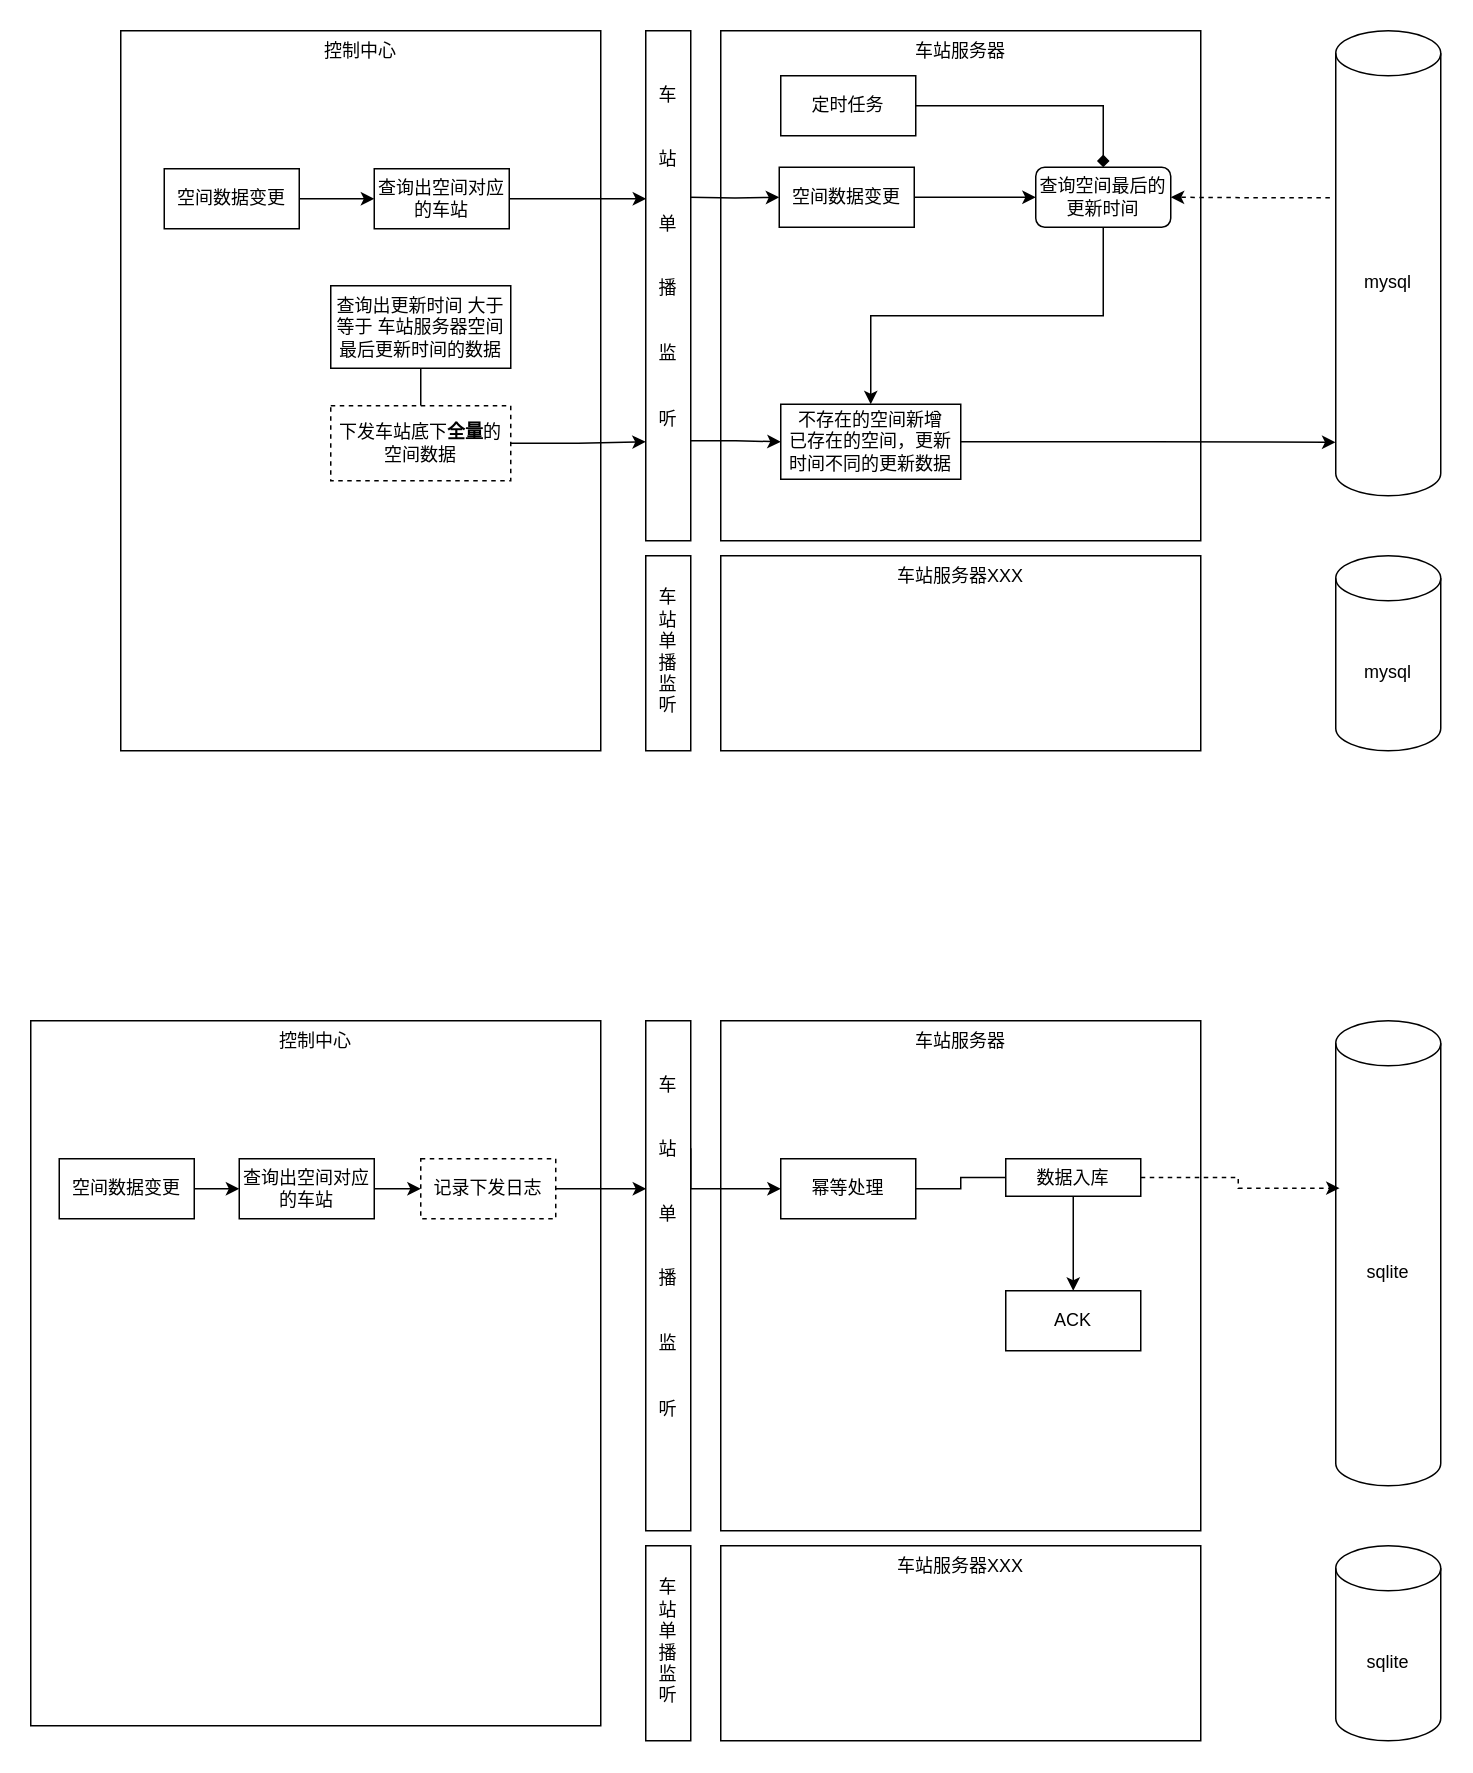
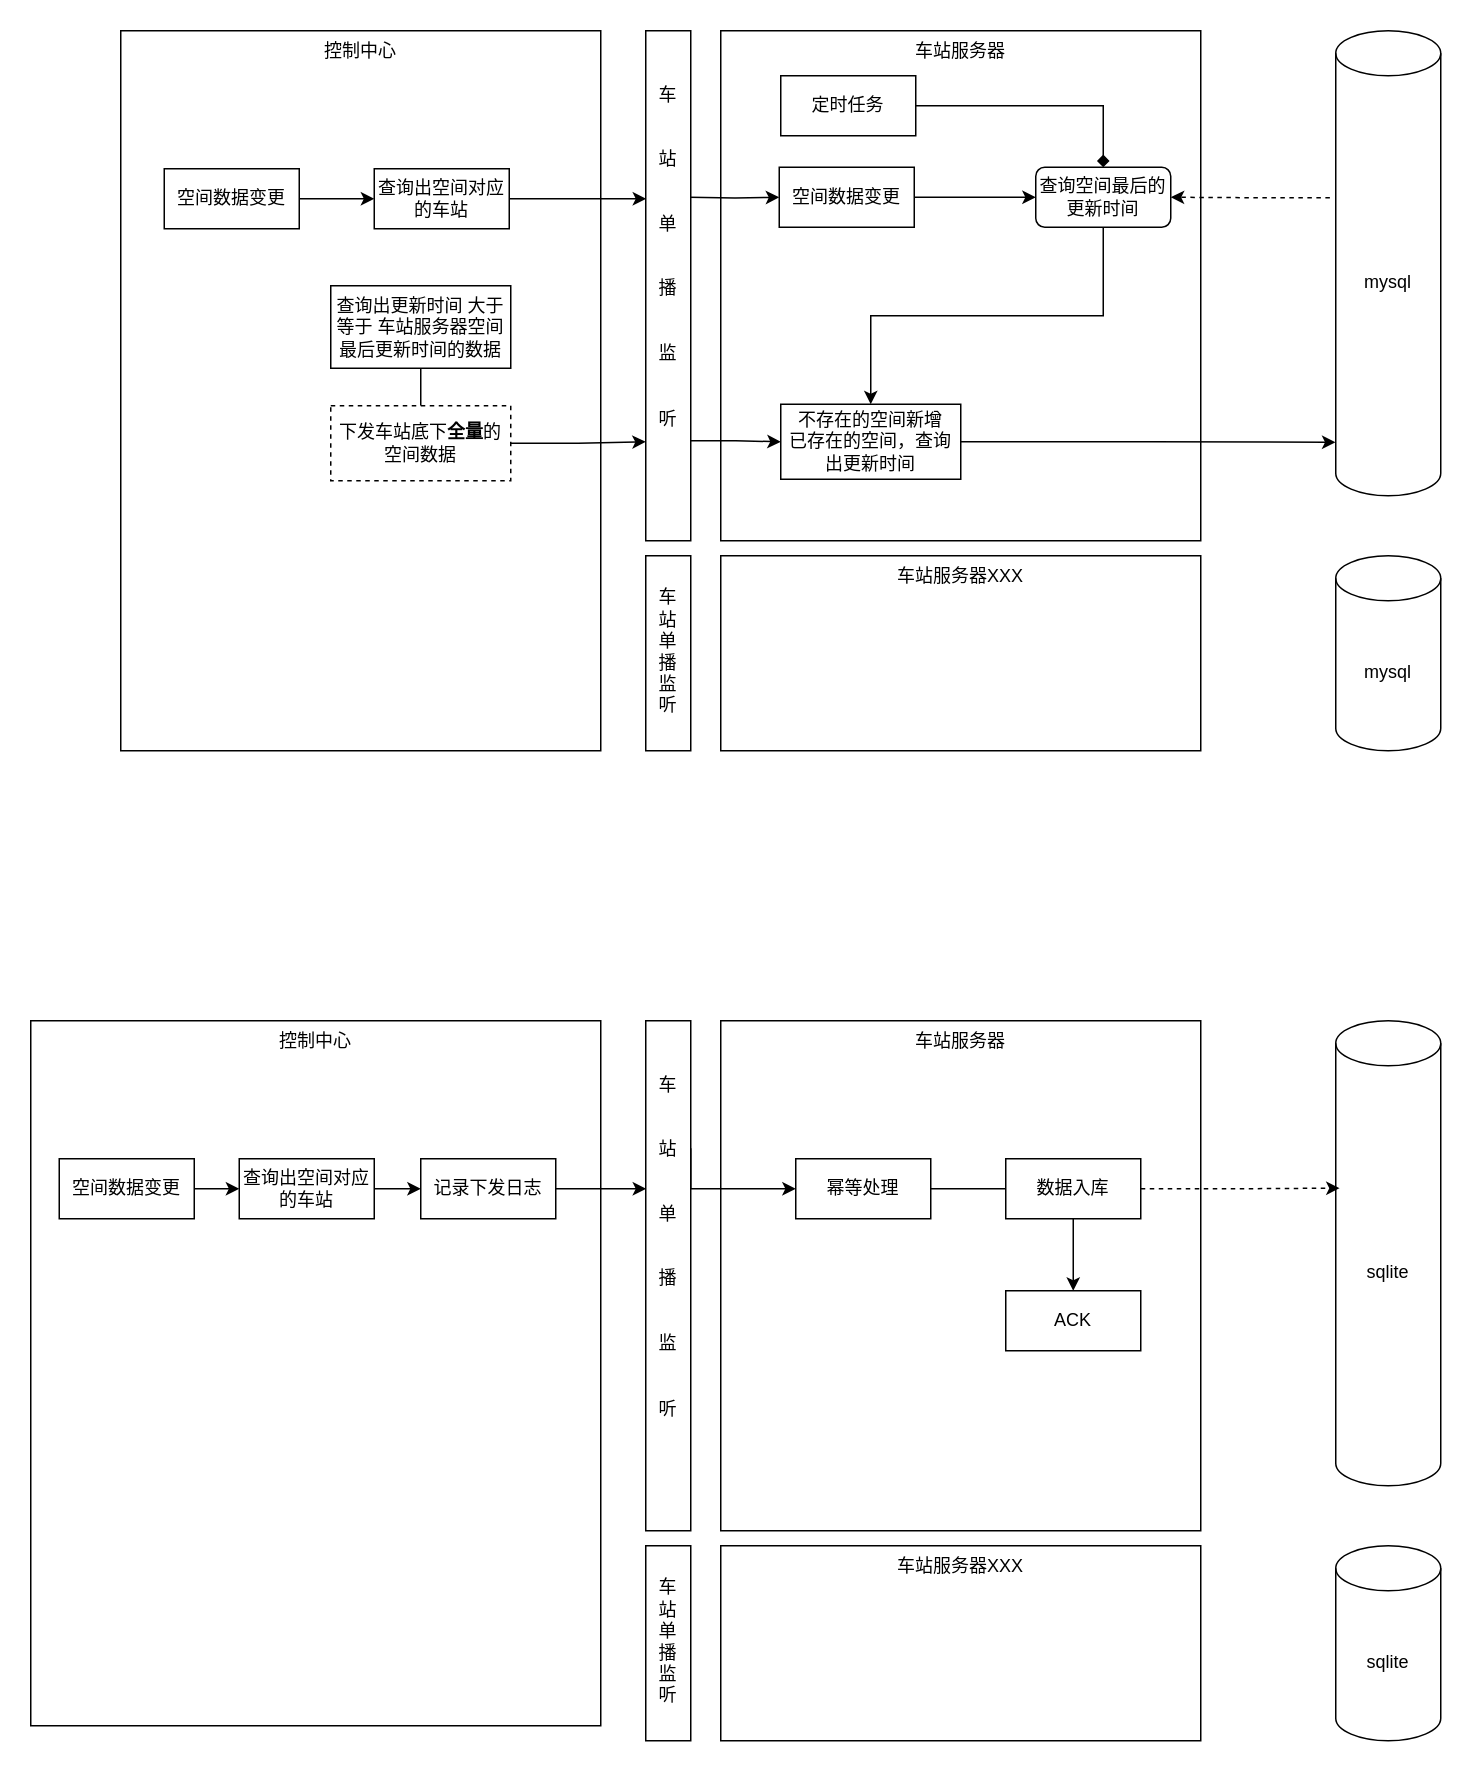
  <mxCell id="0" />
  <mxCell id="1" parent="0" />
  <mxCell id="2" value="车站服务器" style="rounded=0;whiteSpace=wrap;html=1;align=center;verticalAlign=top;" vertex="1" parent="1"><mxGeometry x="480" y="20" width="320" height="340" as="geometry" /></mxCell>
  <mxCell id="3" value="控制中心" style="rounded=0;whiteSpace=wrap;html=1;align=center;verticalAlign=top;" parent="1" vertex="1"><mxGeometry x="80" y="20" width="320" height="480" as="geometry" /></mxCell>
  <mxCell id="4" style="edgeStyle=orthogonalEdgeStyle;rounded=0;orthogonalLoop=1;jettySize=auto;html=1;entryX=0;entryY=0.5;entryDx=0;entryDy=0;exitX=1;exitY=0.294;exitDx=0;exitDy=0;exitPerimeter=0;" edge="1" parent="1" target="10"><mxGeometry relative="1" as="geometry"><mxPoint x="459" y="130.96" as="sourcePoint" /></mxGeometry></mxCell>
  <mxCell id="5" style="edgeStyle=orthogonalEdgeStyle;rounded=0;orthogonalLoop=1;jettySize=auto;html=1;entryX=0;entryY=0.5;entryDx=0;entryDy=0;exitX=0.956;exitY=0.804;exitDx=0;exitDy=0;exitPerimeter=0;" edge="1" parent="1" source="6" target="24"><mxGeometry relative="1" as="geometry"><mxPoint x="462" y="295" as="sourcePoint" /></mxGeometry></mxCell>
  <mxCell id="6" value="&lt;br&gt;&lt;br&gt;车&lt;br&gt;&lt;br&gt;&lt;br&gt;站&lt;br&gt;&lt;br&gt;&lt;br&gt;单&lt;br&gt;&lt;br&gt;&lt;br&gt;播&lt;br&gt;&lt;br&gt;&lt;br&gt;监&lt;br&gt;&lt;br&gt;&lt;br&gt;听" style="rounded=0;whiteSpace=wrap;html=1;align=center;verticalAlign=top;" vertex="1" parent="1"><mxGeometry x="430" y="20" width="30" height="340" as="geometry" /></mxCell>
  <mxCell id="7" style="edgeStyle=orthogonalEdgeStyle;rounded=0;orthogonalLoop=1;jettySize=auto;html=1;exitX=1;exitY=0.5;exitDx=0;exitDy=0;entryX=0;entryY=0.5;entryDx=0;entryDy=0;" edge="1" parent="1" source="8" target="14"><mxGeometry relative="1" as="geometry" /></mxCell>
  <mxCell id="8" value="空间数据变更" style="rounded=0;whiteSpace=wrap;html=1;" vertex="1" parent="1"><mxGeometry x="109" y="112" width="90" height="40" as="geometry" /></mxCell>
  <mxCell id="9" style="edgeStyle=orthogonalEdgeStyle;rounded=0;orthogonalLoop=1;jettySize=auto;html=1;exitX=1;exitY=0.5;exitDx=0;exitDy=0;entryX=0;entryY=0.5;entryDx=0;entryDy=0;" edge="1" parent="1" source="10" target="18"><mxGeometry relative="1" as="geometry" /></mxCell>
  <mxCell id="10" value="空间数据变更" style="rounded=0;whiteSpace=wrap;html=1;" vertex="1" parent="1"><mxGeometry x="519" y="111" width="90" height="40" as="geometry" /></mxCell>
  <mxCell id="11" style="edgeStyle=orthogonalEdgeStyle;rounded=0;orthogonalLoop=1;jettySize=auto;html=1;exitX=-0.056;exitY=0.359;exitDx=0;exitDy=0;exitPerimeter=0;entryX=1;entryY=0.5;entryDx=0;entryDy=0;dashed=1;" edge="1" parent="1" source="12" target="18"><mxGeometry relative="1" as="geometry" /></mxCell>
  <mxCell id="12" value="mysql" style="shape=cylinder3;whiteSpace=wrap;html=1;boundedLbl=1;backgroundOutline=1;size=15;" vertex="1" parent="1"><mxGeometry x="890" y="20" width="70" height="310" as="geometry" /></mxCell>
  <mxCell id="13" style="edgeStyle=orthogonalEdgeStyle;rounded=0;orthogonalLoop=1;jettySize=auto;html=1;exitX=1;exitY=0.5;exitDx=0;exitDy=0;entryX=0.042;entryY=0.297;entryDx=0;entryDy=0;entryPerimeter=0;" edge="1" parent="1" source="14"><mxGeometry relative="1" as="geometry"><mxPoint x="430.26" y="131.98" as="targetPoint" /></mxGeometry></mxCell>
  <mxCell id="14" value="查询出空间对应的车站" style="rounded=0;whiteSpace=wrap;html=1;" vertex="1" parent="1"><mxGeometry x="249" y="112" width="90" height="40" as="geometry" /></mxCell>
  <mxCell id="15" style="edgeStyle=orthogonalEdgeStyle;rounded=0;orthogonalLoop=1;jettySize=auto;html=1;exitX=1;exitY=0.5;exitDx=0;exitDy=0;entryX=0.5;entryY=0;entryDx=0;entryDy=0;endArrow=diamond;" edge="1" parent="1" source="16" target="18"><mxGeometry relative="1" as="geometry" /></mxCell>
  <mxCell id="16" value="定时任务" style="rounded=0;whiteSpace=wrap;html=1;" vertex="1" parent="1"><mxGeometry x="520" y="50" width="90" height="40" as="geometry" /></mxCell>
  <mxCell id="17" style="edgeStyle=orthogonalEdgeStyle;rounded=0;orthogonalLoop=1;jettySize=auto;html=1;exitX=0.5;exitY=1;exitDx=0;exitDy=0;" edge="1" parent="1" source="18" target="24"><mxGeometry relative="1" as="geometry"><mxPoint x="350" y="240" as="targetPoint" /></mxGeometry></mxCell>
  <mxCell id="18" value="查询空间最后的更新时间" style="whiteSpace=wrap;html=1;rounded=1;" vertex="1" parent="1"><mxGeometry x="690" y="111" width="90" height="40" as="geometry" /></mxCell>
  <mxCell id="19" style="edgeStyle=orthogonalEdgeStyle;rounded=0;orthogonalLoop=1;jettySize=auto;html=1;exitX=0.5;exitY=1;exitDx=0;exitDy=0;endArrow=none;" edge="1" parent="1" source="20" target="22"><mxGeometry relative="1" as="geometry" /></mxCell>
  <mxCell id="20" value="查询出更新时间 大于等于 车站服务器空间最后更新时间的数据" style="rounded=0;whiteSpace=wrap;html=1;" vertex="1" parent="1"><mxGeometry x="220" y="190" width="120" height="55" as="geometry" /></mxCell>
  <mxCell id="21" style="edgeStyle=orthogonalEdgeStyle;rounded=0;orthogonalLoop=1;jettySize=auto;html=1;exitX=1;exitY=0.5;exitDx=0;exitDy=0;" edge="1" parent="1" source="22"><mxGeometry relative="1" as="geometry"><mxPoint x="430" y="294" as="targetPoint" /></mxGeometry></mxCell>
  <mxCell id="22" value="下发车站底下&lt;b&gt;全量&lt;/b&gt;的空间数据" style="rounded=0;whiteSpace=wrap;html=1;dashed=1;" vertex="1" parent="1"><mxGeometry x="220" y="270" width="120" height="50" as="geometry" /></mxCell>
  <mxCell id="23" style="edgeStyle=orthogonalEdgeStyle;rounded=0;orthogonalLoop=1;jettySize=auto;html=1;exitX=1;exitY=0.5;exitDx=0;exitDy=0;entryX=-0.003;entryY=0.885;entryDx=0;entryDy=0;entryPerimeter=0;" edge="1" parent="1" source="24" target="12"><mxGeometry relative="1" as="geometry" /></mxCell>
- <mxCell id="24" value="不存在的空间新增&lt;br&gt;已存在的空间，更新时间不同的更新数据" style="rounded=0;whiteSpace=wrap;html=1;" vertex="1" parent="1"><mxGeometry x="520" y="269" width="120" height="50" as="geometry" /></mxCell>
+ <mxCell id="24" value="不存在的空间新增&lt;br&gt;已存在的空间，查询出更新时间" style="rounded=0;whiteSpace=wrap;html=1;" vertex="1" parent="1"><mxGeometry x="520" y="269" width="120" height="50" as="geometry" /></mxCell>
  <mxCell id="25" value="车站服务器XXX" style="rounded=0;whiteSpace=wrap;html=1;align=center;verticalAlign=top;" vertex="1" parent="1"><mxGeometry x="480" y="370" width="320" height="130" as="geometry" /></mxCell>
  <mxCell id="26" value="&lt;br&gt;车&lt;br&gt;站&lt;br&gt;单&lt;br&gt;播&lt;br&gt;监&lt;br&gt;听" style="rounded=0;whiteSpace=wrap;html=1;align=center;verticalAlign=top;" vertex="1" parent="1"><mxGeometry x="430" y="370" width="30" height="130" as="geometry" /></mxCell>
  <mxCell id="27" value="mysql" style="shape=cylinder3;whiteSpace=wrap;html=1;boundedLbl=1;backgroundOutline=1;size=15;" vertex="1" parent="1"><mxGeometry x="890" y="370" width="70" height="130" as="geometry" /></mxCell>
  <mxCell id="28" value="车站服务器" style="rounded=0;whiteSpace=wrap;html=1;align=center;verticalAlign=top;" vertex="1" parent="1"><mxGeometry x="480" y="680" width="320" height="340" as="geometry" /></mxCell>
  <mxCell id="29" value="控制中心" style="rounded=0;whiteSpace=wrap;html=1;align=center;verticalAlign=top;" vertex="1" parent="1"><mxGeometry x="20" y="680" width="380" height="470" as="geometry" /></mxCell>
  <mxCell id="30" style="edgeStyle=orthogonalEdgeStyle;rounded=0;orthogonalLoop=1;jettySize=auto;html=1;exitX=1;exitY=0.25;exitDx=0;exitDy=0;entryX=0;entryY=0.5;entryDx=0;entryDy=0;" edge="1" parent="1" source="31" target="42"><mxGeometry relative="1" as="geometry"><Array as="points"><mxPoint x="460" y="792" /></Array></mxGeometry></mxCell>
  <mxCell id="31" value="&lt;br&gt;&lt;br&gt;车&lt;br&gt;&lt;br&gt;&lt;br&gt;站&lt;br&gt;&lt;br&gt;&lt;br&gt;单&lt;br&gt;&lt;br&gt;&lt;br&gt;播&lt;br&gt;&lt;br&gt;&lt;br&gt;监&lt;br&gt;&lt;br&gt;&lt;br&gt;听" style="rounded=0;whiteSpace=wrap;html=1;align=center;verticalAlign=top;" vertex="1" parent="1"><mxGeometry x="430" y="680" width="30" height="340" as="geometry" /></mxCell>
  <mxCell id="32" style="edgeStyle=orthogonalEdgeStyle;rounded=0;orthogonalLoop=1;jettySize=auto;html=1;exitX=1;exitY=0.5;exitDx=0;exitDy=0;entryX=0;entryY=0.5;entryDx=0;entryDy=0;" edge="1" parent="1" source="33" target="37"><mxGeometry relative="1" as="geometry" /></mxCell>
  <mxCell id="33" value="空间数据变更" style="rounded=0;whiteSpace=wrap;html=1;" vertex="1" parent="1"><mxGeometry x="39" y="772" width="90" height="40" as="geometry" /></mxCell>
  <mxCell id="34" value="sqlite" style="shape=cylinder3;whiteSpace=wrap;html=1;boundedLbl=1;backgroundOutline=1;size=15;" vertex="1" parent="1"><mxGeometry x="890" y="680" width="70" height="310" as="geometry" /></mxCell>
  <mxCell id="35" style="edgeStyle=orthogonalEdgeStyle;rounded=0;orthogonalLoop=1;jettySize=auto;html=1;exitX=1;exitY=0.5;exitDx=0;exitDy=0;entryX=0.042;entryY=0.297;entryDx=0;entryDy=0;entryPerimeter=0;" edge="1" parent="1" source="47"><mxGeometry relative="1" as="geometry"><mxPoint x="430.26" y="791.98" as="targetPoint" /></mxGeometry></mxCell>
  <mxCell id="36" style="edgeStyle=orthogonalEdgeStyle;rounded=0;orthogonalLoop=1;jettySize=auto;html=1;exitX=1;exitY=0.5;exitDx=0;exitDy=0;entryX=0;entryY=0.5;entryDx=0;entryDy=0;" edge="1" parent="1" source="37" target="47"><mxGeometry relative="1" as="geometry" /></mxCell>
  <mxCell id="37" value="查询出空间对应的车站" style="rounded=0;whiteSpace=wrap;html=1;" vertex="1" parent="1"><mxGeometry x="159" y="772" width="90" height="40" as="geometry" /></mxCell>
  <mxCell id="38" value="车站服务器XXX" style="rounded=0;whiteSpace=wrap;html=1;align=center;verticalAlign=top;" vertex="1" parent="1"><mxGeometry x="480" y="1030" width="320" height="130" as="geometry" /></mxCell>
  <mxCell id="39" value="&lt;br&gt;车&lt;br&gt;站&lt;br&gt;单&lt;br&gt;播&lt;br&gt;监&lt;br&gt;听" style="rounded=0;whiteSpace=wrap;html=1;align=center;verticalAlign=top;" vertex="1" parent="1"><mxGeometry x="430" y="1030" width="30" height="130" as="geometry" /></mxCell>
  <mxCell id="40" value="sqlite" style="shape=cylinder3;whiteSpace=wrap;html=1;boundedLbl=1;backgroundOutline=1;size=15;" vertex="1" parent="1"><mxGeometry x="890" y="1030" width="70" height="130" as="geometry" /></mxCell>
  <mxCell id="41" style="edgeStyle=orthogonalEdgeStyle;rounded=0;orthogonalLoop=1;jettySize=auto;html=1;exitX=1;exitY=0.5;exitDx=0;exitDy=0;endArrow=none;" edge="1" parent="1" source="42" target="45"><mxGeometry relative="1" as="geometry" /></mxCell>
- <mxCell id="42" value="幂等处理" style="rounded=0;whiteSpace=wrap;html=1;" vertex="1" parent="1"><mxGeometry x="520" y="772" width="90" height="40" as="geometry" /></mxCell>
+ <mxCell id="42" value="幂等处理" style="rounded=0;whiteSpace=wrap;html=1;" vertex="1" parent="1"><mxGeometry x="530" y="772" width="90" height="40" as="geometry" /></mxCell>
  <mxCell id="43" style="edgeStyle=orthogonalEdgeStyle;rounded=0;orthogonalLoop=1;jettySize=auto;html=1;exitX=1;exitY=0.5;exitDx=0;exitDy=0;entryX=0.037;entryY=0.36;entryDx=0;entryDy=0;entryPerimeter=0;dashed=1;" edge="1" parent="1" source="45" target="34"><mxGeometry relative="1" as="geometry" /></mxCell>
  <mxCell id="44" style="edgeStyle=orthogonalEdgeStyle;rounded=0;orthogonalLoop=1;jettySize=auto;html=1;exitX=0.5;exitY=1;exitDx=0;exitDy=0;entryX=0.5;entryY=0;entryDx=0;entryDy=0;" edge="1" parent="1" source="45" target="46"><mxGeometry relative="1" as="geometry" /></mxCell>
- <mxCell id="45" value="数据入库" style="rounded=0;whiteSpace=wrap;html=1;" vertex="1" parent="1"><mxGeometry x="670" y="772" width="90" height="25" as="geometry" /></mxCell>
+ <mxCell id="45" value="数据入库" style="rounded=0;whiteSpace=wrap;html=1;" vertex="1" parent="1"><mxGeometry x="670" y="772" width="90" height="40" as="geometry" /></mxCell>
  <mxCell id="46" value="ACK" style="rounded=0;whiteSpace=wrap;html=1;" vertex="1" parent="1"><mxGeometry x="670" y="860" width="90" height="40" as="geometry" /></mxCell>
- <mxCell id="47" value="记录下发日志" style="rounded=0;whiteSpace=wrap;html=1;dashed=1;" vertex="1" parent="1"><mxGeometry x="280" y="772" width="90" height="40" as="geometry" /></mxCell>
+ <mxCell id="47" value="记录下发日志" style="rounded=0;whiteSpace=wrap;html=1;" vertex="1" parent="1"><mxGeometry x="280" y="772" width="90" height="40" as="geometry" /></mxCell>
